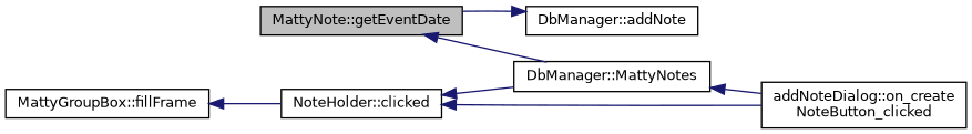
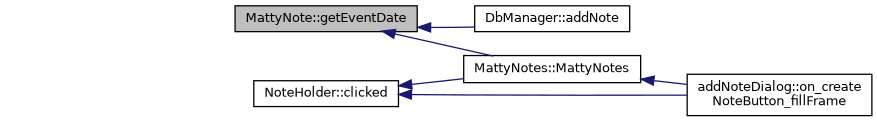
  digraph {
    rankdir=LR
    node [color=black fillcolor=white fontname=Helvetica fontsize=10 shape=record style=filled]
    edge [color=midnightblue dir=back fontname=Helvetica fontsize=10 labelfontname=Helvetica labelfontsize=10 style=solid]
    n1 [fillcolor=grey75 fontcolor=black height=0.2 label="MattyNote::getEventDate" width=0.4]
    n2 [height=0.2 label="DbManager::addNote" width=0.4]
-   n3 [height=0.2 label="DbManager::MattyNotes" width=0.4]
-   n4 [height=0.2 label="MattyGroupBox::fillFrame" width=0.4]
+   n3 [height=0.2 label="MattyNotes::MattyNotes" width=0.4]
    n5 [height=0.2 label="NoteHolder::clicked" width=0.4]
-   n6 [height=0.2 label="addNoteDialog::on_create\lNoteButton_clicked" width=0.4]
-   n2 -> n1
+   n6 [height=0.2 label="addNoteDialog::on_create\lNoteButton_fillFrame" width=0.4]
+   n1 -> n2
    n1 -> n3
    n3 -> n6
-   n4 -> n5
    n5 -> n3
    n5 -> n6
  }
